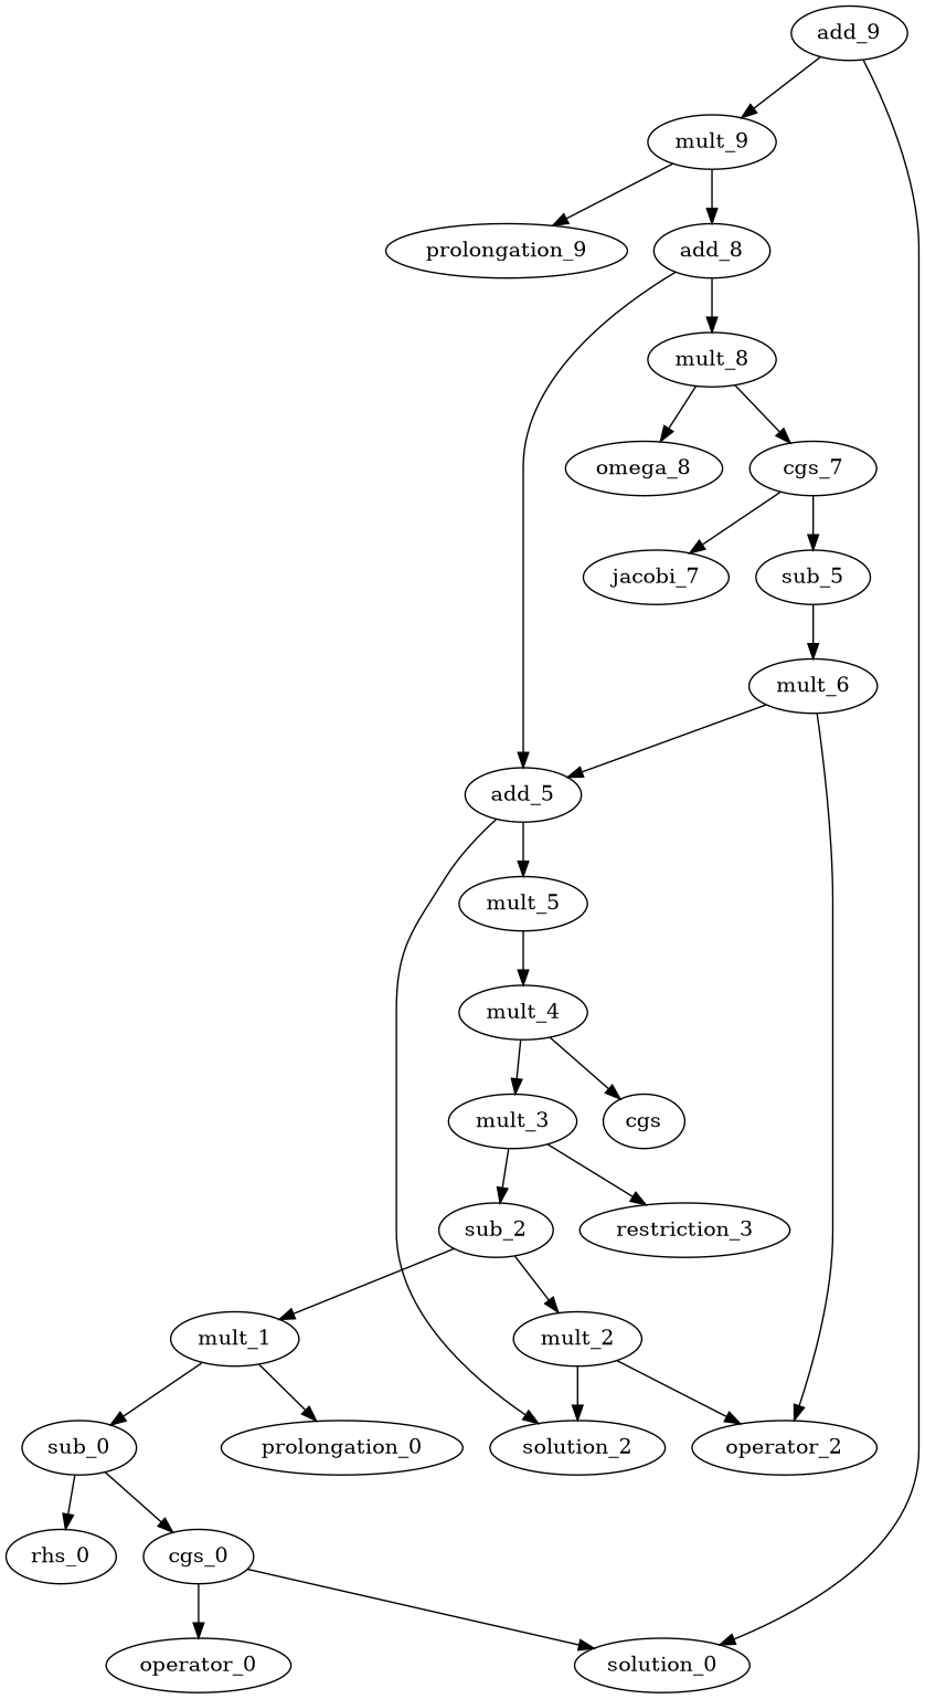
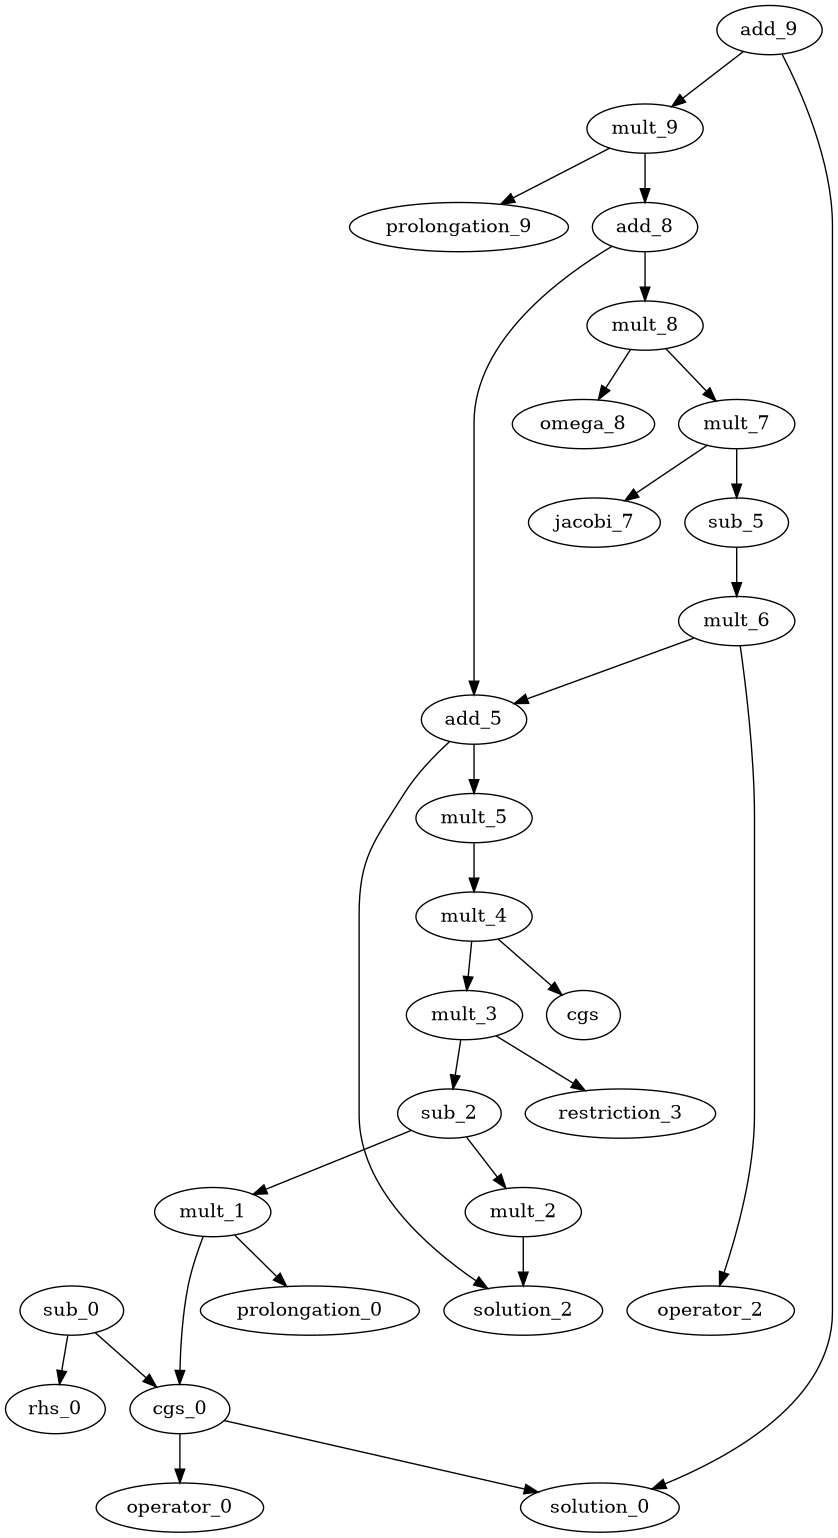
  digraph {
    node [texlbl="$*$"]
    solution_0 [texlbl="$x_{h}^0$"]
    rhs_0 [texlbl="$b_{h}$"]
    operator_0 [texlbl="$A_{h}$"]
    n4 [label=prolongation_0 texlbl="$I_{h}^{2h}$"]
    n5 [label=cgs_0]
    mult_1
    sub_0 [ordering=out texlbl="$-$"]
    solution_2 [texlbl="$0_{2h}$"]
    mult_2
    operator_2 [texlbl="$A_{2h}$"]
    sub_2 [ordering=out texlbl="$-$"]
    mult_3
    restriction_3 [texlbl="$I_{2h}^{4h}$"]
    mult_4
    cgs [texlbl="$A_{4h}^{-1}$"]
    mult_5
    mult_6
    add_5 [texlbl="$+$"]
    sub_5 [ordering=out texlbl="$-$"]
-   mult_7 [label=cgs_7]
+   mult_7
    jacobi_7 [texlbl="$D_{2h}^{-1}$"]
    mult_8
    omega_8 [texlbl="$0.6$"]
    add_8 [texlbl="$+$"]
    mult_9
    prolongation_9 [texlbl="$I_{2h}^{h}$"]
    add_9 [texlbl="$+$"]
    n5 -> solution_0
    n5 -> operator_0
    mult_1 -> n4
-   mult_1 -> sub_0
+   mult_1 -> n5
    sub_0 -> rhs_0
    sub_0 -> n5
    mult_2 -> solution_2
-   mult_2 -> operator_2
    sub_2 -> mult_1
    sub_2 -> mult_2
    mult_3 -> sub_2
    mult_3 -> restriction_3
    mult_4 -> mult_3
    mult_4 -> cgs
    mult_5 -> mult_4
    mult_6 -> operator_2
    mult_6 -> add_5
    add_5 -> solution_2
    add_5 -> mult_5
    sub_5 -> mult_6
    mult_7 -> sub_5
    mult_7 -> jacobi_7
    mult_8 -> mult_7
    mult_8 -> omega_8
    add_8 -> add_5
    add_8 -> mult_8
    mult_9 -> add_8
    mult_9 -> prolongation_9
    add_9 -> solution_0
    add_9 -> mult_9
  }
